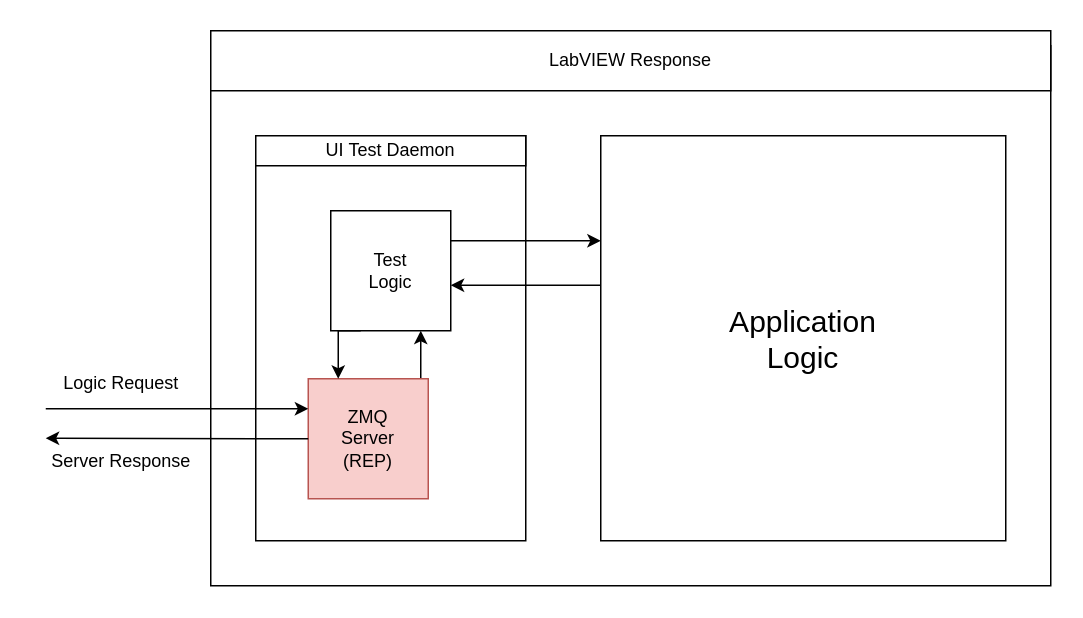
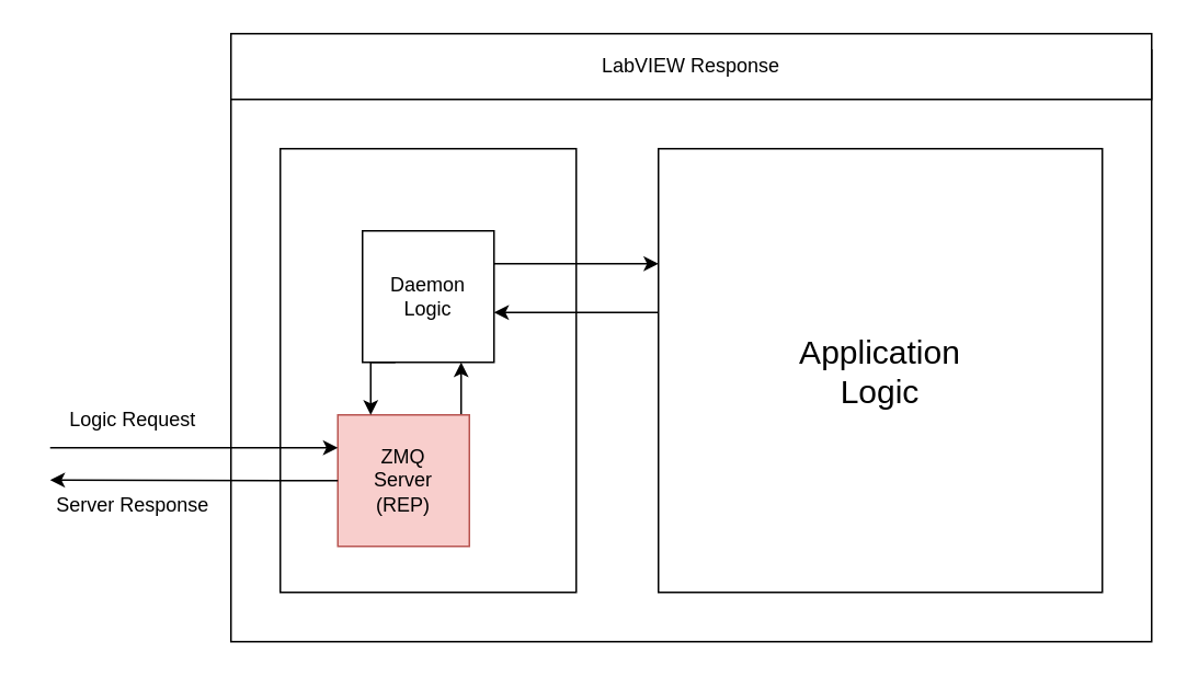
  <mxCell id="0" />
  <mxCell id="1" parent="0" />
  <mxCell id="2" value="" style="whiteSpace=wrap;html=1;" vertex="1" parent="1"><mxGeometry x="140" y="30" width="560" height="360" as="geometry" /></mxCell>
  <mxCell id="3" value="LabVIEW Response" style="whiteSpace=wrap;html=1;" vertex="1" parent="1"><mxGeometry x="140" y="20" width="560" height="40" as="geometry" /></mxCell>
  <mxCell id="4" value="&lt;font style=&quot;font-size: 20px;&quot;&gt;Application&lt;br&gt;Logic&lt;/font&gt;" style="whiteSpace=wrap;html=1;aspect=fixed;" vertex="1" parent="1"><mxGeometry x="400" y="90" width="270" height="270" as="geometry" /></mxCell>
  <mxCell id="5" value="Logic Request" style="text;html=1;align=center;verticalAlign=middle;resizable=0;points=[];autosize=1;strokeColor=none;fillColor=none;" vertex="1" parent="1"><mxGeometry x="30" y="240" width="100" height="30" as="geometry" /></mxCell>
  <mxCell id="6" value="Server Response" style="text;html=1;align=center;verticalAlign=middle;resizable=0;points=[];autosize=1;strokeColor=none;fillColor=none;" vertex="1" parent="1"><mxGeometry x="20" y="292" width="120" height="30" as="geometry" /></mxCell>
  <mxCell id="7" value="" style="rounded=0;whiteSpace=wrap;html=1;" vertex="1" parent="1"><mxGeometry x="170" y="90" width="180" height="270" as="geometry" /></mxCell>
- <mxCell id="8" value="UI&amp;nbsp;Test&amp;nbsp;Daemon" style="whiteSpace=wrap;html=1;" vertex="1" parent="1"><mxGeometry x="170" y="90" width="180" height="20" as="geometry" /></mxCell>
  <mxCell id="9" style="edgeStyle=orthogonalEdgeStyle;rounded=0;orthogonalLoop=1;jettySize=auto;html=1;exitX=0.75;exitY=0;exitDx=0;exitDy=0;entryX=0.75;entryY=1;entryDx=0;entryDy=0;" edge="1" parent="1" source="10" target="14"><mxGeometry relative="1" as="geometry" /></mxCell>
  <mxCell id="10" value="ZMQ&lt;br&gt;Server&lt;br&gt;(REP)" style="whiteSpace=wrap;html=1;aspect=fixed;fillColor=#f8cecc;strokeColor=#b85450;" vertex="1" parent="1"><mxGeometry x="205" y="252" width="80" height="80" as="geometry" /></mxCell>
  <mxCell id="11" value="" style="endArrow=classic;html=1;rounded=0;entryX=0;entryY=0.25;entryDx=0;entryDy=0;" edge="1" parent="1" target="10"><mxGeometry width="50" height="50" relative="1" as="geometry"><mxPoint x="30" y="272" as="sourcePoint" /><mxPoint x="150" y="272" as="targetPoint" /></mxGeometry></mxCell>
  <mxCell id="12" value="" style="endArrow=classic;html=1;rounded=0;entryX=0;entryY=0.25;entryDx=0;entryDy=0;exitX=0;exitY=0.5;exitDx=0;exitDy=0;" edge="1" parent="1" source="10"><mxGeometry width="50" height="50" relative="1" as="geometry"><mxPoint x="170" y="291.66" as="sourcePoint" /><mxPoint x="30" y="291.66" as="targetPoint" /></mxGeometry></mxCell>
  <mxCell id="13" style="edgeStyle=orthogonalEdgeStyle;rounded=0;orthogonalLoop=1;jettySize=auto;html=1;exitX=0.25;exitY=1;exitDx=0;exitDy=0;entryX=0.25;entryY=0;entryDx=0;entryDy=0;" edge="1" parent="1" source="14" target="10"><mxGeometry relative="1" as="geometry" /></mxCell>
- <mxCell id="14" value="Test&lt;br&gt;Logic" style="whiteSpace=wrap;html=1;aspect=fixed;" vertex="1" parent="1"><mxGeometry x="220" y="140" width="80" height="80" as="geometry" /></mxCell>
+ <mxCell id="14" value="Daemon&lt;br&gt;Logic" style="whiteSpace=wrap;html=1;aspect=fixed;" vertex="1" parent="1"><mxGeometry x="220" y="140" width="80" height="80" as="geometry" /></mxCell>
  <mxCell id="15" value="" style="endArrow=classic;html=1;rounded=0;" edge="1" parent="1"><mxGeometry width="50" height="50" relative="1" as="geometry"><mxPoint x="300" y="160" as="sourcePoint" /><mxPoint x="400" y="160" as="targetPoint" /></mxGeometry></mxCell>
  <mxCell id="16" value="" style="endArrow=classic;html=1;rounded=0;" edge="1" parent="1"><mxGeometry width="50" height="50" relative="1" as="geometry"><mxPoint x="400" y="189.66" as="sourcePoint" /><mxPoint x="300" y="189.66" as="targetPoint" /></mxGeometry></mxCell>
